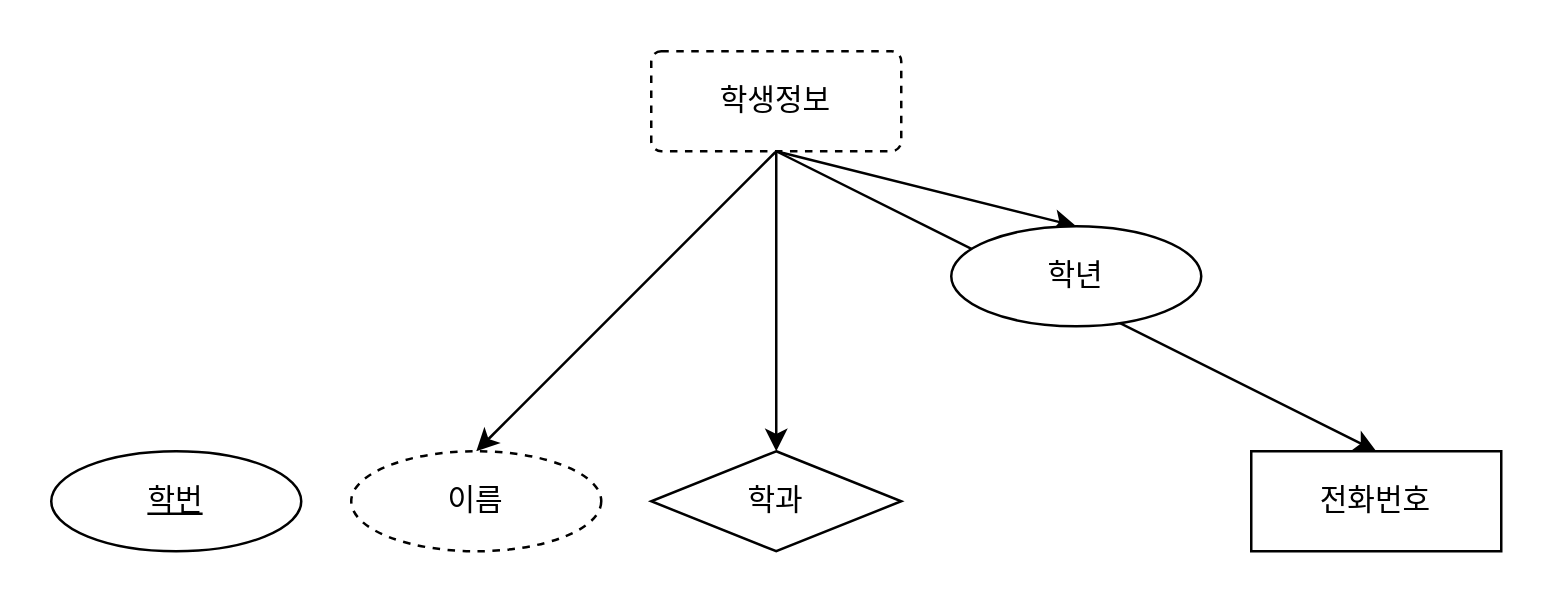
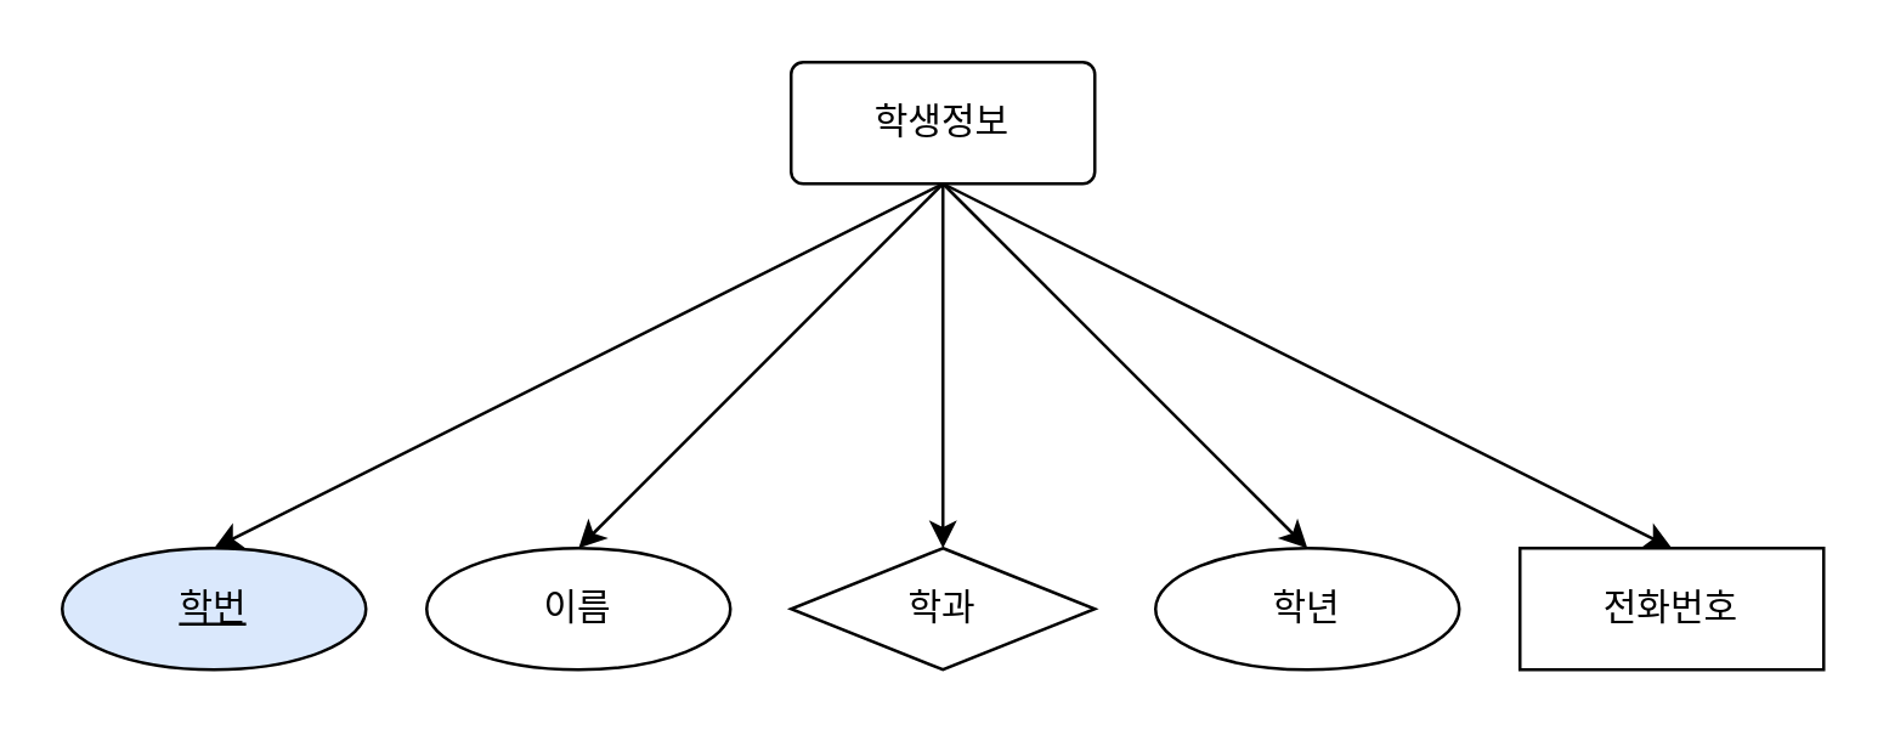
  <mxCell id="0" />
  <mxCell id="1" parent="0" />
+ <mxCell id="2" style="rounded=0;orthogonalLoop=1;jettySize=auto;html=1;entryX=0.5;entryY=0;entryDx=0;entryDy=0;exitX=0.5;exitY=1;exitDx=0;exitDy=0;" edge="1" parent="1" source="7" target="8"><mxGeometry relative="1" as="geometry" /></mxCell>
  <mxCell id="3" style="edgeStyle=none;shape=connector;rounded=0;orthogonalLoop=1;jettySize=auto;html=1;entryX=0.5;entryY=0;entryDx=0;entryDy=0;labelBackgroundColor=default;strokeColor=default;fontFamily=Helvetica;fontSize=11;fontColor=default;endArrow=classic;exitX=0.5;exitY=1;exitDx=0;exitDy=0;" edge="1" parent="1" source="7" target="9"><mxGeometry relative="1" as="geometry" /></mxCell>
  <mxCell id="4" style="edgeStyle=none;shape=connector;rounded=0;orthogonalLoop=1;jettySize=auto;html=1;entryX=0.5;entryY=0;entryDx=0;entryDy=0;labelBackgroundColor=default;strokeColor=default;fontFamily=Helvetica;fontSize=11;fontColor=default;endArrow=classic;exitX=0.5;exitY=1;exitDx=0;exitDy=0;" edge="1" parent="1" source="7" target="10"><mxGeometry relative="1" as="geometry" /></mxCell>
  <mxCell id="5" style="edgeStyle=none;shape=connector;rounded=0;orthogonalLoop=1;jettySize=auto;html=1;entryX=0.5;entryY=0;entryDx=0;entryDy=0;labelBackgroundColor=default;strokeColor=default;fontFamily=Helvetica;fontSize=11;fontColor=default;endArrow=classic;exitX=0.5;exitY=1;exitDx=0;exitDy=0;" edge="1" parent="1" source="7" target="11"><mxGeometry relative="1" as="geometry" /></mxCell>
  <mxCell id="6" style="edgeStyle=none;shape=connector;rounded=0;orthogonalLoop=1;jettySize=auto;html=1;entryX=0.5;entryY=0;entryDx=0;entryDy=0;labelBackgroundColor=default;strokeColor=default;fontFamily=Helvetica;fontSize=11;fontColor=default;endArrow=classic;exitX=0.5;exitY=1;exitDx=0;exitDy=0;" edge="1" parent="1" source="7" target="12"><mxGeometry relative="1" as="geometry" /></mxCell>
- <mxCell id="7" value="학생정보" style="rounded=1;arcSize=10;whiteSpace=wrap;html=1;align=center;dashed=1;" vertex="1" parent="1"><mxGeometry x="260" y="20" width="100" height="40" as="geometry" /></mxCell>
- <mxCell id="8" value="학번" style="ellipse;whiteSpace=wrap;html=1;align=center;fontStyle=4;" vertex="1" parent="1"><mxGeometry x="20" y="180" width="100" height="40" as="geometry" /></mxCell>
- <mxCell id="9" value="이름" style="ellipse;whiteSpace=wrap;html=1;align=center;dashed=1;" vertex="1" parent="1"><mxGeometry x="140" y="180" width="100" height="40" as="geometry" /></mxCell>
+ <mxCell id="7" value="학생정보" style="rounded=1;arcSize=10;whiteSpace=wrap;html=1;align=center;" vertex="1" parent="1"><mxGeometry x="260" y="20" width="100" height="40" as="geometry" /></mxCell>
+ <mxCell id="8" value="학번" style="ellipse;whiteSpace=wrap;html=1;align=center;fontStyle=4;fillColor=#dae8fc;" vertex="1" parent="1"><mxGeometry x="20" y="180" width="100" height="40" as="geometry" /></mxCell>
+ <mxCell id="9" value="이름" style="ellipse;whiteSpace=wrap;html=1;align=center;" vertex="1" parent="1"><mxGeometry x="140" y="180" width="100" height="40" as="geometry" /></mxCell>
  <mxCell id="10" value="학과" style="rhombus;whiteSpace=wrap;html=1;align=center;" vertex="1" parent="1"><mxGeometry x="260" y="180" width="100" height="40" as="geometry" /></mxCell>
- <mxCell id="11" value="학년" style="ellipse;whiteSpace=wrap;html=1;align=center;" vertex="1" parent="1"><mxGeometry x="380" y="90" width="100" height="40" as="geometry" /></mxCell>
+ <mxCell id="11" value="학년" style="ellipse;whiteSpace=wrap;html=1;align=center;" vertex="1" parent="1"><mxGeometry x="380" y="180" width="100" height="40" as="geometry" /></mxCell>
  <mxCell id="12" value="전화번호" style="whiteSpace=wrap;html=1;align=center;rounded=0;" vertex="1" parent="1"><mxGeometry x="500" y="180" width="100" height="40" as="geometry" /></mxCell>
